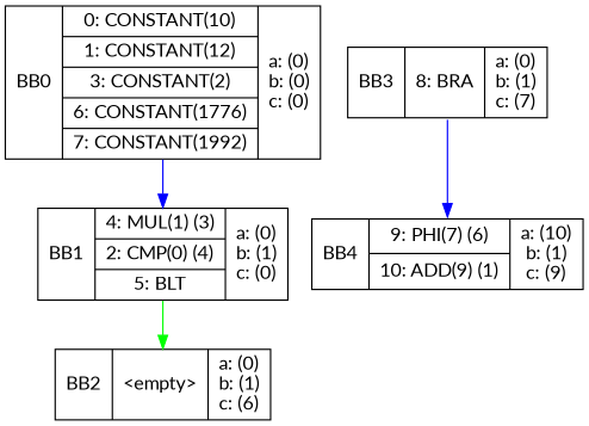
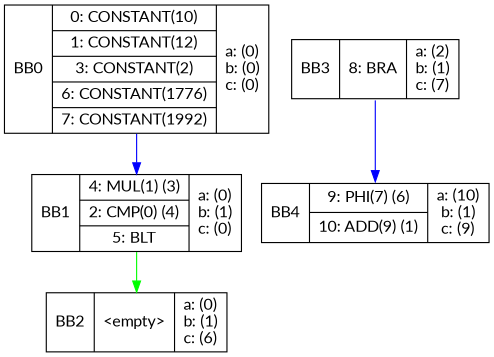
  digraph {
    fontname=Lato
    node [fontname=Lato shape=record]
    edge [color=blue fontname=Lato headport=n tailport=s]
    n1 [label="<b>BB0 | {0: CONSTANT(10)|1: CONSTANT(12)|3: CONSTANT(2)|6: CONSTANT(1776)|7: CONSTANT(1992)} | a: (0)\nb: (0)\nc: (0)\n"]
    n2 [label="<b>BB1 | {4: MUL(1) (3)|2: CMP(0) (4)|5: BLT} | a: (0)\nb: (1)\nc: (0)\n"]
    n3 [label="<b>BB2 | {\<empty\>} | a: (0)\nb: (1)\nc: (6)\n"]
-   n4 [label="<b>BB3 | {8: BRA} | a: (0)\nb: (1)\nc: (7)\n"]
+   n4 [label="<b>BB3 | {8: BRA} | a: (2)\nb: (1)\nc: (7)\n"]
    n5 [label="<b>BB4 | {9: PHI(7) (6)|10: ADD(9) (1)} | a: (10)\nb: (1)\nc: (9)\n"]
    n1 -> n2
    n2 -> n3 [color=green]
    n4 -> n5
  }
